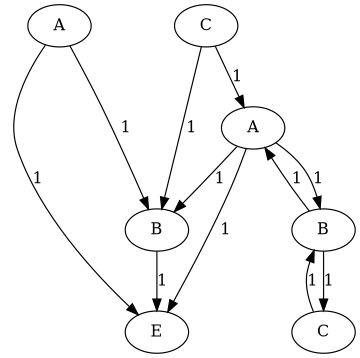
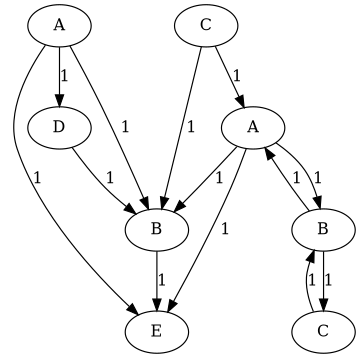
  digraph {
    n1 [label=" A "]
    n2 [label=" B "]
+   n3 [label=" D "]
    n4 [label=" E "]
    n5 [label=" C "]
    n6 [label=" A "]
    n7 [label=" B "]
    n8 [label=" C "]
    n1 -> n2 [label=1]
+   n1 -> n3 [label=1]
    n1 -> n4 [label=1]
    n2 -> n4 [label=1]
+   n3 -> n2 [label=1]
    n5 -> n2 [label=1]
    n5 -> n6 [label=1]
    n6 -> n2 [label=1]
    n6 -> n4 [label=1]
    n6 -> n7 [label=1]
    n7 -> n6 [label=1]
    n7 -> n8 [label=1]
    n8 -> n7 [label=1]
  }
